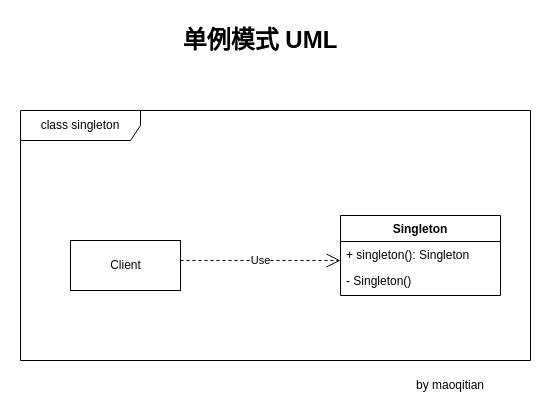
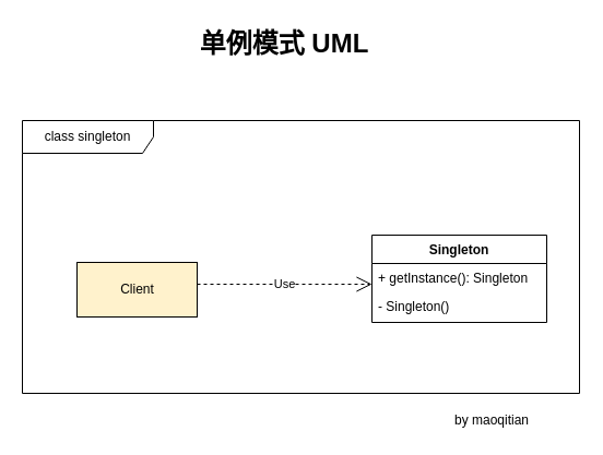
  <mxCell id="0" />
  <mxCell id="1" parent="0" />
  <mxCell id="2" value="class singleton" style="shape=umlFrame;whiteSpace=wrap;html=1;width=120;height=30;" vertex="1" parent="1"><mxGeometry x="20" y="110" width="510" height="250" as="geometry" /></mxCell>
- <mxCell id="3" value="Client" style="html=1;" vertex="1" parent="1"><mxGeometry x="70" y="240" width="110" height="50" as="geometry" /></mxCell>
+ <mxCell id="3" value="Client" style="html=1;fillColor=#fff2cc;" vertex="1" parent="1"><mxGeometry x="70" y="240" width="110" height="50" as="geometry" /></mxCell>
  <mxCell id="4" value="Singleton" style="swimlane;fontStyle=1;childLayout=stackLayout;horizontal=1;startSize=26;fillColor=none;horizontalStack=0;resizeParent=1;resizeParentMax=0;resizeLast=0;collapsible=1;marginBottom=0;" vertex="1" parent="1"><mxGeometry x="340" y="215" width="160" height="80" as="geometry"><mxRectangle x="520" y="295" width="90" height="26" as="alternateBounds" /></mxGeometry></mxCell>
- <mxCell id="5" value="+ singleton(): Singleton" style="text;strokeColor=none;fillColor=none;align=left;verticalAlign=top;spacingLeft=4;spacingRight=4;overflow=hidden;rotatable=0;points=[[0,0.5],[1,0.5]];portConstraint=eastwest;" vertex="1" parent="4"><mxGeometry y="26" width="160" height="26" as="geometry" /></mxCell>
+ <mxCell id="5" value="+ getInstance(): Singleton" style="text;strokeColor=none;fillColor=none;align=left;verticalAlign=top;spacingLeft=4;spacingRight=4;overflow=hidden;rotatable=0;points=[[0,0.5],[1,0.5]];portConstraint=eastwest;" vertex="1" parent="4"><mxGeometry y="26" width="160" height="26" as="geometry" /></mxCell>
  <mxCell id="6" value="- Singleton()" style="text;strokeColor=none;fillColor=none;align=left;verticalAlign=top;spacingLeft=4;spacingRight=4;overflow=hidden;rotatable=0;points=[[0,0.5],[1,0.5]];portConstraint=eastwest;" vertex="1" parent="4"><mxGeometry y="52" width="160" height="28" as="geometry" /></mxCell>
  <mxCell id="7" value="Use" style="endArrow=open;endSize=12;dashed=1;html=1;" edge="1" parent="1"><mxGeometry width="160" relative="1" as="geometry"><mxPoint x="180" y="260" as="sourcePoint" /><mxPoint x="340" y="260" as="targetPoint" /></mxGeometry></mxCell>
  <mxCell id="8" value="&lt;b&gt;&lt;font style=&quot;font-size: 24px&quot;&gt;单例模式 UML&lt;/font&gt;&lt;/b&gt;" style="text;html=1;strokeColor=none;fillColor=none;align=center;verticalAlign=middle;whiteSpace=wrap;rounded=0;" vertex="1" parent="1"><mxGeometry x="150" y="20" width="220" height="40" as="geometry" /></mxCell>
  <mxCell id="9" value="by maoqitian" style="text;html=1;strokeColor=none;fillColor=none;align=center;verticalAlign=middle;whiteSpace=wrap;rounded=0;" vertex="1" parent="1"><mxGeometry x="395" y="375" width="110" height="20" as="geometry" /></mxCell>
